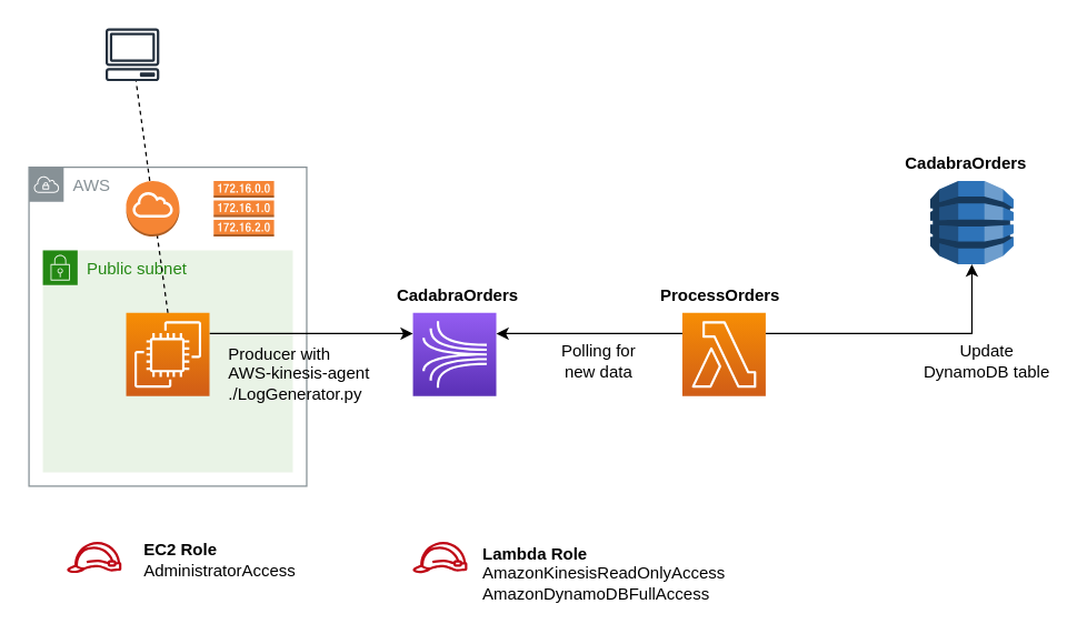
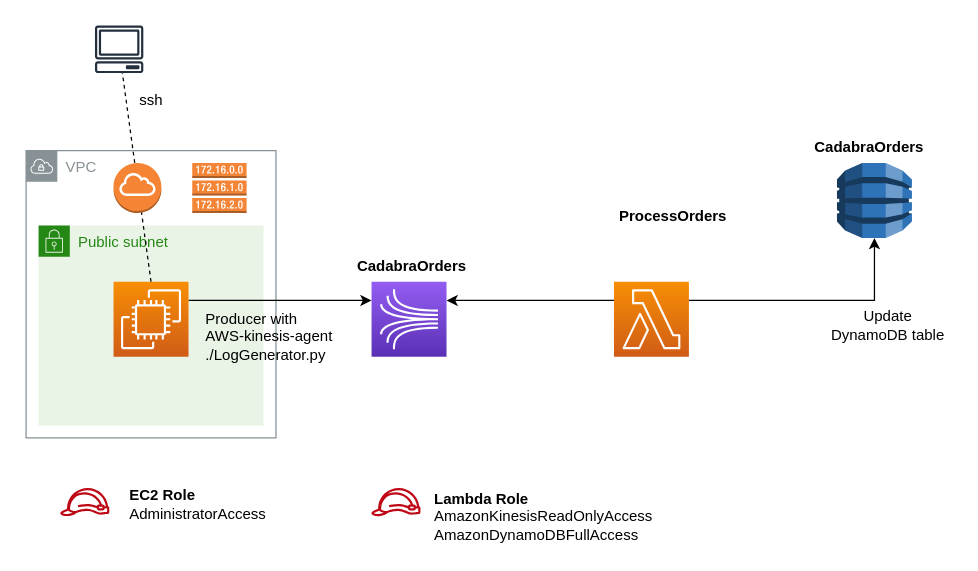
  <mxCell id="0" />
  <mxCell id="1" parent="0" />
- <mxCell id="2" value="AWS" style="sketch=0;outlineConnect=0;gradientColor=none;html=1;whiteSpace=wrap;fontSize=12;fontStyle=0;shape=mxgraph.aws4.group;grIcon=mxgraph.aws4.group_vpc;strokeColor=#879196;fillColor=none;verticalAlign=top;align=left;spacingLeft=30;fontColor=#879196;dashed=0;" vertex="1" parent="1"><mxGeometry x="20" y="120" width="200" height="230" as="geometry" /></mxCell>
+ <mxCell id="2" value="VPC" style="sketch=0;outlineConnect=0;gradientColor=none;html=1;whiteSpace=wrap;fontSize=12;fontStyle=0;shape=mxgraph.aws4.group;grIcon=mxgraph.aws4.group_vpc;strokeColor=#879196;fillColor=none;verticalAlign=top;align=left;spacingLeft=30;fontColor=#879196;dashed=0;" vertex="1" parent="1"><mxGeometry x="20" y="120" width="200" height="230" as="geometry" /></mxCell>
  <mxCell id="3" value="" style="sketch=0;points=[[0,0,0],[0.25,0,0],[0.5,0,0],[0.75,0,0],[1,0,0],[0,1,0],[0.25,1,0],[0.5,1,0],[0.75,1,0],[1,1,0],[0,0.25,0],[0,0.5,0],[0,0.75,0],[1,0.25,0],[1,0.5,0],[1,0.75,0]];outlineConnect=0;fontColor=#232F3E;gradientColor=#945DF2;gradientDirection=north;fillColor=#5A30B5;strokeColor=#ffffff;dashed=0;verticalLabelPosition=bottom;verticalAlign=top;align=center;html=1;fontSize=12;fontStyle=0;aspect=fixed;shape=mxgraph.aws4.resourceIcon;resIcon=mxgraph.aws4.kinesis;" vertex="1" parent="1"><mxGeometry x="296.5" y="225" width="60" height="60" as="geometry" /></mxCell>
  <mxCell id="4" value="" style="sketch=0;points=[[0,0,0],[0.25,0,0],[0.5,0,0],[0.75,0,0],[1,0,0],[0,1,0],[0.25,1,0],[0.5,1,0],[0.75,1,0],[1,1,0],[0,0.25,0],[0,0.5,0],[0,0.75,0],[1,0.25,0],[1,0.5,0],[1,0.75,0]];outlineConnect=0;fontColor=#232F3E;gradientColor=#F78E04;gradientDirection=north;fillColor=#D05C17;strokeColor=#ffffff;dashed=0;verticalLabelPosition=bottom;verticalAlign=top;align=center;html=1;fontSize=12;fontStyle=0;aspect=fixed;shape=mxgraph.aws4.resourceIcon;resIcon=mxgraph.aws4.lambda;" vertex="1" parent="1"><mxGeometry x="490.5" y="225" width="60" height="60" as="geometry" /></mxCell>
  <mxCell id="5" value="Public subnet" style="points=[[0,0],[0.25,0],[0.5,0],[0.75,0],[1,0],[1,0.25],[1,0.5],[1,0.75],[1,1],[0.75,1],[0.5,1],[0.25,1],[0,1],[0,0.75],[0,0.5],[0,0.25]];outlineConnect=0;gradientColor=none;html=1;whiteSpace=wrap;fontSize=12;fontStyle=0;container=1;pointerEvents=0;collapsible=0;recursiveResize=0;shape=mxgraph.aws4.group;grIcon=mxgraph.aws4.group_security_group;grStroke=0;strokeColor=#248814;fillColor=#E9F3E6;verticalAlign=top;align=left;spacingLeft=30;fontColor=#248814;dashed=0;" vertex="1" parent="1"><mxGeometry x="30" y="180" width="180" height="160" as="geometry" /></mxCell>
  <mxCell id="6" style="edgeStyle=orthogonalEdgeStyle;rounded=0;orthogonalLoop=1;jettySize=auto;html=1;exitX=1;exitY=0.25;exitDx=0;exitDy=0;exitPerimeter=0;entryX=0;entryY=0.25;entryDx=0;entryDy=0;entryPerimeter=0;" edge="1" parent="1" source="7" target="3"><mxGeometry relative="1" as="geometry" /></mxCell>
  <mxCell id="7" value="" style="sketch=0;points=[[0,0,0],[0.25,0,0],[0.5,0,0],[0.75,0,0],[1,0,0],[0,1,0],[0.25,1,0],[0.5,1,0],[0.75,1,0],[1,1,0],[0,0.25,0],[0,0.5,0],[0,0.75,0],[1,0.25,0],[1,0.5,0],[1,0.75,0]];outlineConnect=0;fontColor=#232F3E;gradientColor=#F78E04;gradientDirection=north;fillColor=#D05C17;strokeColor=#ffffff;dashed=0;verticalLabelPosition=bottom;verticalAlign=top;align=center;html=1;fontSize=12;fontStyle=0;aspect=fixed;shape=mxgraph.aws4.resourceIcon;resIcon=mxgraph.aws4.ec2;" vertex="1" parent="1"><mxGeometry x="90" y="225" width="60" height="60" as="geometry" /></mxCell>
  <mxCell id="8" value="" style="outlineConnect=0;dashed=0;verticalLabelPosition=bottom;verticalAlign=top;align=center;html=1;shape=mxgraph.aws3.route_table;fillColor=#F58536;gradientColor=none;" vertex="1" parent="1"><mxGeometry x="153" y="130" width="43.48" height="40" as="geometry" /></mxCell>
  <mxCell id="9" value="" style="sketch=0;outlineConnect=0;fontColor=#232F3E;gradientColor=none;fillColor=#BF0816;strokeColor=none;dashed=0;verticalLabelPosition=bottom;verticalAlign=top;align=center;html=1;fontSize=12;fontStyle=0;aspect=fixed;pointerEvents=1;shape=mxgraph.aws4.role;" vertex="1" parent="1"><mxGeometry x="47" y="390" width="40" height="22.56" as="geometry" /></mxCell>
  <mxCell id="10" value="&lt;b&gt;EC2 Role&lt;/b&gt;&lt;br&gt;AdministratorAccess" style="text;html=1;strokeColor=none;fillColor=none;align=left;verticalAlign=middle;whiteSpace=wrap;rounded=0;" vertex="1" parent="1"><mxGeometry x="101" y="390" width="226" height="25" as="geometry" /></mxCell>
  <mxCell id="11" value="" style="sketch=0;outlineConnect=0;fontColor=#232F3E;gradientColor=none;fillColor=#BF0816;strokeColor=none;dashed=0;verticalLabelPosition=bottom;verticalAlign=top;align=center;html=1;fontSize=12;fontStyle=0;aspect=fixed;pointerEvents=1;shape=mxgraph.aws4.role;" vertex="1" parent="1"><mxGeometry x="296" y="390" width="40" height="22.6" as="geometry" /></mxCell>
  <mxCell id="12" value="&lt;b&gt;Lambda Role&lt;br&gt;&lt;/b&gt;AmazonKinesisReadOnlyAccess&lt;br&gt;AmazonDynamoDBFullAccess" style="text;html=1;strokeColor=none;fillColor=none;align=left;verticalAlign=middle;whiteSpace=wrap;rounded=0;" vertex="1" parent="1"><mxGeometry x="345" y="390" width="286" height="45" as="geometry" /></mxCell>
  <mxCell id="13" value="" style="outlineConnect=0;dashed=0;verticalLabelPosition=bottom;verticalAlign=top;align=center;html=1;shape=mxgraph.aws3.dynamo_db;fillColor=#2E73B8;gradientColor=none;" vertex="1" parent="1"><mxGeometry x="669" y="130" width="60" height="60" as="geometry" /></mxCell>
  <mxCell id="14" value="&lt;b&gt;CadabraOrders&lt;/b&gt;" style="text;html=1;strokeColor=none;fillColor=none;align=center;verticalAlign=middle;whiteSpace=wrap;rounded=0;" vertex="1" parent="1"><mxGeometry x="645" y="105" width="100" height="25" as="geometry" /></mxCell>
  <mxCell id="15" value="&lt;b&gt;CadabraOrders&lt;/b&gt;" style="text;html=1;strokeColor=none;fillColor=none;align=center;verticalAlign=middle;whiteSpace=wrap;rounded=0;" vertex="1" parent="1"><mxGeometry x="279" y="200" width="100" height="25" as="geometry" /></mxCell>
- <mxCell id="16" value="&lt;b&gt;ProcessOrders&lt;/b&gt;" style="text;html=1;strokeColor=none;fillColor=none;align=center;verticalAlign=middle;whiteSpace=wrap;rounded=0;" vertex="1" parent="1"><mxGeometry x="468" y="200" width="100" height="25" as="geometry" /></mxCell>
+ <mxCell id="16" value="&lt;b&gt;ProcessOrders&lt;/b&gt;" style="text;html=1;strokeColor=none;fillColor=none;align=center;verticalAlign=middle;whiteSpace=wrap;rounded=0;" vertex="1" parent="1"><mxGeometry x="488" y="160" width="100" height="25" as="geometry" /></mxCell>
  <mxCell id="17" value="Producer with &lt;br&gt;AWS-kinesis-agent&lt;br&gt;./LogGenerator.py" style="text;html=1;strokeColor=none;fillColor=none;align=left;verticalAlign=middle;whiteSpace=wrap;rounded=0;" vertex="1" parent="1"><mxGeometry x="161.5" y="246" width="135" height="45" as="geometry" /></mxCell>
  <mxCell id="18" style="edgeStyle=orthogonalEdgeStyle;rounded=0;orthogonalLoop=1;jettySize=auto;html=1;exitX=0;exitY=0.25;exitDx=0;exitDy=0;exitPerimeter=0;entryX=1;entryY=0.25;entryDx=0;entryDy=0;entryPerimeter=0;" edge="1" parent="1" source="4" target="3"><mxGeometry relative="1" as="geometry"><mxPoint x="72" y="250" as="sourcePoint" /><mxPoint x="306.5" y="250" as="targetPoint" /></mxGeometry></mxCell>
- <mxCell id="19" value="Polling for new data" style="text;html=1;strokeColor=none;fillColor=none;align=center;verticalAlign=middle;whiteSpace=wrap;rounded=0;" vertex="1" parent="1"><mxGeometry x="393" y="250" width="75" height="20" as="geometry" /></mxCell>
  <mxCell id="20" style="edgeStyle=orthogonalEdgeStyle;rounded=0;orthogonalLoop=1;jettySize=auto;html=1;exitX=1;exitY=0.25;exitDx=0;exitDy=0;exitPerimeter=0;entryX=0.5;entryY=1;entryDx=0;entryDy=0;entryPerimeter=0;" edge="1" parent="1" source="4" target="13"><mxGeometry relative="1" as="geometry"><mxPoint x="500.5" y="250" as="sourcePoint" /><mxPoint x="637" y="240" as="targetPoint" /></mxGeometry></mxCell>
  <mxCell id="21" value="Update DynamoDB table" style="text;html=1;strokeColor=none;fillColor=none;align=center;verticalAlign=middle;whiteSpace=wrap;rounded=0;" vertex="1" parent="1"><mxGeometry x="660" y="250" width="100" height="20" as="geometry" /></mxCell>
  <mxCell id="22" value="" style="sketch=0;outlineConnect=0;fontColor=#232F3E;gradientColor=none;fillColor=#232F3D;strokeColor=none;dashed=0;verticalLabelPosition=bottom;verticalAlign=top;align=center;html=1;fontSize=12;fontStyle=0;aspect=fixed;pointerEvents=1;shape=mxgraph.aws4.client;" vertex="1" parent="1"><mxGeometry x="75" y="20" width="39" height="38" as="geometry" /></mxCell>
+ <mxCell id="23" value="ssh" style="text;html=1;strokeColor=none;fillColor=none;align=center;verticalAlign=middle;whiteSpace=wrap;rounded=0;" vertex="1" parent="1"><mxGeometry x="82.5" y="70" width="75" height="20" as="geometry" /></mxCell>
  <mxCell id="24" value="" style="endArrow=none;dashed=1;html=1;rounded=0;exitX=0.5;exitY=0;exitDx=0;exitDy=0;exitPerimeter=0;" edge="1" parent="1" source="7" target="22"><mxGeometry width="50" height="50" relative="1" as="geometry"><mxPoint x="345" y="230" as="sourcePoint" /><mxPoint x="105" y="40" as="targetPoint" /></mxGeometry></mxCell>
  <mxCell id="25" value="" style="outlineConnect=0;dashed=0;verticalLabelPosition=bottom;verticalAlign=top;align=center;html=1;shape=mxgraph.aws3.internet_gateway;fillColor=#F58534;gradientColor=none;" vertex="1" parent="1"><mxGeometry x="90" y="130" width="38.33" height="40" as="geometry" /></mxCell>
